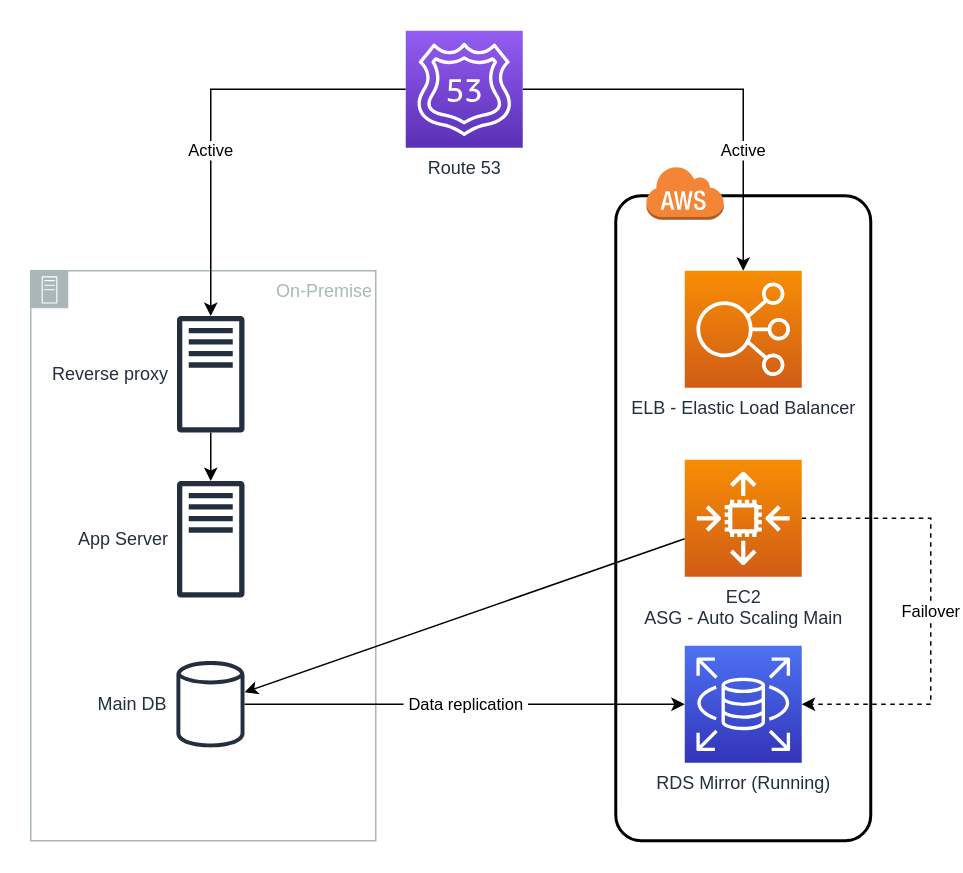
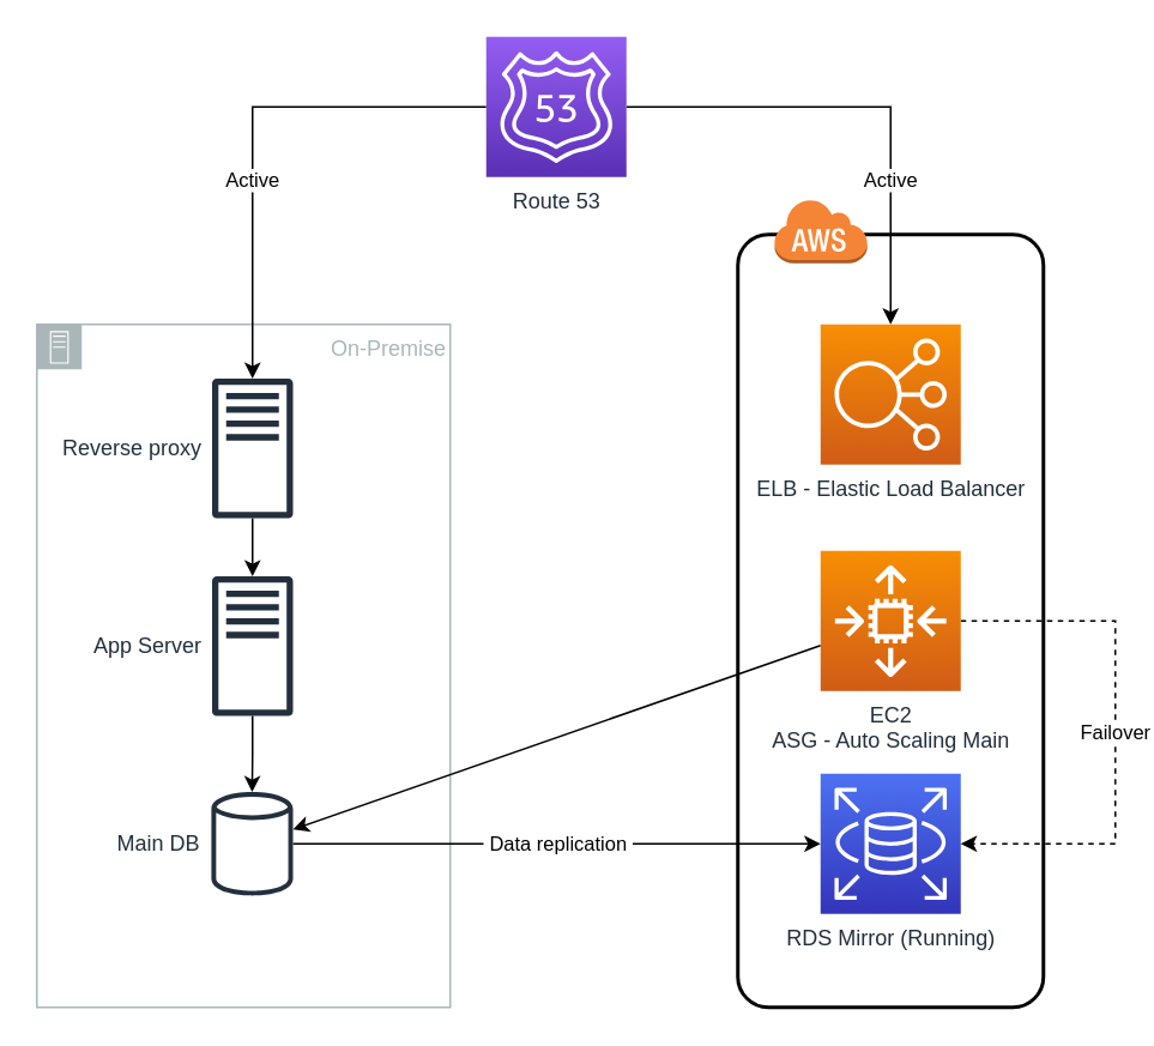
  <mxCell id="0" />
  <mxCell id="1" parent="0" />
  <mxCell id="2" value="On-Premise" style="sketch=0;outlineConnect=0;gradientColor=none;html=1;whiteSpace=wrap;fontSize=12;fontStyle=0;shape=mxgraph.aws4.group;grIcon=mxgraph.aws4.group_on_premise;strokeColor=#AAB7B8;fillColor=none;verticalAlign=top;align=right;spacingLeft=30;fontColor=#AAB7B8;dashed=0;" vertex="1" parent="1"><mxGeometry x="20" y="180" width="230" height="380" as="geometry" /></mxCell>
  <mxCell id="3" style="edgeStyle=orthogonalEdgeStyle;rounded=0;orthogonalLoop=1;jettySize=auto;html=1;" edge="1" parent="1" source="4" target="18"><mxGeometry relative="1" as="geometry" /></mxCell>
  <mxCell id="4" value="Reverse proxy" style="sketch=0;outlineConnect=0;fontColor=#232F3E;gradientColor=none;fillColor=#232F3D;strokeColor=none;dashed=0;verticalLabelPosition=middle;verticalAlign=middle;align=right;html=1;fontSize=12;fontStyle=0;aspect=fixed;pointerEvents=1;shape=mxgraph.aws4.traditional_server;labelPosition=left;spacingRight=5;" vertex="1" parent="1"><mxGeometry x="117.5" y="210" width="45" height="78" as="geometry" /></mxCell>
  <mxCell id="5" value="&amp;nbsp;Data replication&amp;nbsp;" style="edgeStyle=orthogonalEdgeStyle;rounded=0;orthogonalLoop=1;jettySize=auto;html=1;entryX=0;entryY=0.5;entryDx=0;entryDy=0;entryPerimeter=0;" edge="1" parent="1" source="6" target="9"><mxGeometry relative="1" as="geometry" /></mxCell>
  <mxCell id="6" value="Main DB" style="sketch=0;outlineConnect=0;fontColor=#232F3E;gradientColor=none;fillColor=#232F3D;strokeColor=none;dashed=0;verticalLabelPosition=middle;verticalAlign=middle;align=right;html=1;fontSize=12;fontStyle=0;aspect=fixed;pointerEvents=1;shape=mxgraph.aws4.generic_database;labelPosition=left;spacingRight=5;" vertex="1" parent="1"><mxGeometry x="117.11" y="439" width="45.39" height="60" as="geometry" /></mxCell>
  <mxCell id="7" value="" style="rounded=1;arcSize=10;dashed=0;fillColor=none;gradientColor=none;strokeWidth=2;" vertex="1" parent="1"><mxGeometry x="410" y="130" width="170" height="430" as="geometry" /></mxCell>
  <mxCell id="8" value="" style="dashed=0;html=1;shape=mxgraph.aws3.cloud;fillColor=#F58536;gradientColor=none;dashed=0;" vertex="1" parent="1"><mxGeometry x="430" y="110" width="52" height="36" as="geometry" /></mxCell>
  <mxCell id="9" value="RDS Mirror (Running)" style="sketch=0;points=[[0,0,0],[0.25,0,0],[0.5,0,0],[0.75,0,0],[1,0,0],[0,1,0],[0.25,1,0],[0.5,1,0],[0.75,1,0],[1,1,0],[0,0.25,0],[0,0.5,0],[0,0.75,0],[1,0.25,0],[1,0.5,0],[1,0.75,0]];outlineConnect=0;fontColor=#232F3E;gradientColor=#4D72F3;gradientDirection=north;fillColor=#3334B9;strokeColor=#ffffff;dashed=0;verticalLabelPosition=bottom;verticalAlign=top;align=center;html=1;fontSize=12;fontStyle=0;aspect=fixed;shape=mxgraph.aws4.resourceIcon;resIcon=mxgraph.aws4.rds;" vertex="1" parent="1"><mxGeometry x="456" y="430" width="78" height="78" as="geometry" /></mxCell>
  <mxCell id="10" value="Active" style="edgeStyle=orthogonalEdgeStyle;rounded=0;orthogonalLoop=1;jettySize=auto;html=1;" edge="1" parent="1" source="12" target="4"><mxGeometry x="0.216" relative="1" as="geometry"><mxPoint as="offset" /></mxGeometry></mxCell>
  <mxCell id="11" value="Active" style="edgeStyle=orthogonalEdgeStyle;rounded=0;orthogonalLoop=1;jettySize=auto;html=1;" edge="1" parent="1" source="12" target="13"><mxGeometry x="0.403" relative="1" as="geometry"><mxPoint as="offset" /></mxGeometry></mxCell>
  <mxCell id="12" value="Route 53" style="sketch=0;points=[[0,0,0],[0.25,0,0],[0.5,0,0],[0.75,0,0],[1,0,0],[0,1,0],[0.25,1,0],[0.5,1,0],[0.75,1,0],[1,1,0],[0,0.25,0],[0,0.5,0],[0,0.75,0],[1,0.25,0],[1,0.5,0],[1,0.75,0]];outlineConnect=0;fontColor=#232F3E;gradientColor=#945DF2;gradientDirection=north;fillColor=#5A30B5;strokeColor=#ffffff;dashed=0;verticalLabelPosition=bottom;verticalAlign=top;align=center;html=1;fontSize=12;fontStyle=0;aspect=fixed;shape=mxgraph.aws4.resourceIcon;resIcon=mxgraph.aws4.route_53;" vertex="1" parent="1"><mxGeometry x="270" y="20" width="78" height="78" as="geometry" /></mxCell>
  <mxCell id="13" value="ELB - Elastic Load Balancer" style="sketch=0;points=[[0,0,0],[0.25,0,0],[0.5,0,0],[0.75,0,0],[1,0,0],[0,1,0],[0.25,1,0],[0.5,1,0],[0.75,1,0],[1,1,0],[0,0.25,0],[0,0.5,0],[0,0.75,0],[1,0.25,0],[1,0.5,0],[1,0.75,0]];outlineConnect=0;fontColor=#232F3E;gradientColor=#F78E04;gradientDirection=north;fillColor=#D05C17;strokeColor=#ffffff;dashed=0;verticalLabelPosition=bottom;verticalAlign=top;align=center;html=1;fontSize=12;fontStyle=0;aspect=fixed;shape=mxgraph.aws4.resourceIcon;resIcon=mxgraph.aws4.elastic_load_balancing;" vertex="1" parent="1"><mxGeometry x="456" y="180" width="78" height="78" as="geometry" /></mxCell>
  <mxCell id="14" value="Failover" style="edgeStyle=orthogonalEdgeStyle;rounded=0;orthogonalLoop=1;jettySize=auto;html=1;entryX=1;entryY=0.5;entryDx=0;entryDy=0;entryPerimeter=0;dashed=1;" edge="1" parent="1" source="16" target="9"><mxGeometry relative="1" as="geometry"><Array as="points"><mxPoint x="620" y="345" /><mxPoint x="620" y="469" /></Array></mxGeometry></mxCell>
  <mxCell id="15" style="rounded=0;orthogonalLoop=1;jettySize=auto;html=1;" edge="1" parent="1" source="16" target="6"><mxGeometry relative="1" as="geometry" /></mxCell>
  <mxCell id="16" value="EC2&lt;br&gt;ASG - Auto Scaling Main" style="sketch=0;points=[[0,0,0],[0.25,0,0],[0.5,0,0],[0.75,0,0],[1,0,0],[0,1,0],[0.25,1,0],[0.5,1,0],[0.75,1,0],[1,1,0],[0,0.25,0],[0,0.5,0],[0,0.75,0],[1,0.25,0],[1,0.5,0],[1,0.75,0]];outlineConnect=0;fontColor=#232F3E;gradientColor=#F78E04;gradientDirection=north;fillColor=#D05C17;strokeColor=#ffffff;dashed=0;verticalLabelPosition=bottom;verticalAlign=top;align=center;html=1;fontSize=12;fontStyle=0;aspect=fixed;shape=mxgraph.aws4.resourceIcon;resIcon=mxgraph.aws4.auto_scaling2;" vertex="1" parent="1"><mxGeometry x="456" y="306" width="78" height="78" as="geometry" /></mxCell>
+ <mxCell id="17" style="edgeStyle=orthogonalEdgeStyle;rounded=0;orthogonalLoop=1;jettySize=auto;html=1;" edge="1" parent="1" source="18" target="6"><mxGeometry relative="1" as="geometry" /></mxCell>
  <mxCell id="18" value="App Server" style="sketch=0;outlineConnect=0;fontColor=#232F3E;gradientColor=none;fillColor=#232F3D;strokeColor=none;dashed=0;verticalLabelPosition=middle;verticalAlign=middle;align=right;html=1;fontSize=12;fontStyle=0;aspect=fixed;pointerEvents=1;shape=mxgraph.aws4.traditional_server;labelPosition=left;spacingRight=5;" vertex="1" parent="1"><mxGeometry x="117.5" y="320" width="45" height="78" as="geometry" /></mxCell>
